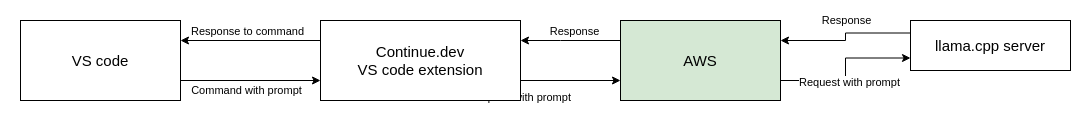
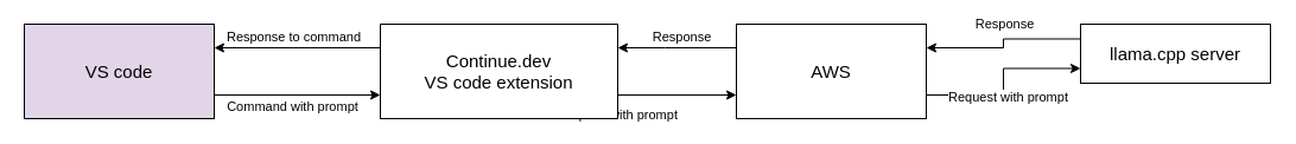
  <mxCell id="0" />
  <mxCell id="1" parent="0" />
  <mxCell id="2" style="edgeStyle=orthogonalEdgeStyle;rounded=0;orthogonalLoop=1;jettySize=auto;html=1;exitX=1;exitY=0.75;exitDx=0;exitDy=0;entryX=0;entryY=0.75;entryDx=0;entryDy=0;" parent="1" source="6" target="11" edge="1"><mxGeometry relative="1" as="geometry"><Array as="points"><mxPoint x="460" y="80" /><mxPoint x="460" y="80" /></Array></mxGeometry></mxCell>
  <mxCell id="3" value="&lt;div&gt;Request with prompt&lt;br&gt;&lt;/div&gt;" style="edgeLabel;html=1;align=center;verticalAlign=middle;resizable=0;points=[];" parent="2" vertex="1" connectable="0"><mxGeometry x="-0.508" y="3" relative="1" as="geometry"><mxPoint x="53" y="13" as="offset" /></mxGeometry></mxCell>
  <mxCell id="4" style="edgeStyle=orthogonalEdgeStyle;rounded=0;orthogonalLoop=1;jettySize=auto;html=1;exitX=0;exitY=0.25;exitDx=0;exitDy=0;entryX=1;entryY=0.25;entryDx=0;entryDy=0;" edge="1" parent="1" source="6" target="17"><mxGeometry relative="1" as="geometry" /></mxCell>
  <mxCell id="5" value="Response to command" style="edgeLabel;html=1;align=center;verticalAlign=middle;resizable=0;points=[];" vertex="1" connectable="0" parent="4"><mxGeometry x="0.061" relative="1" as="geometry"><mxPoint y="-10" as="offset" /></mxGeometry></mxCell>
  <mxCell id="6" value="&lt;div&gt;Continue.dev&lt;/div&gt;&lt;div&gt;VS code extension&lt;br&gt;&lt;/div&gt;" style="html=1;whiteSpace=wrap;fontSize=15;" parent="1" vertex="1"><mxGeometry x="320" y="20" width="200" height="80" as="geometry" /></mxCell>
  <mxCell id="7" style="edgeStyle=orthogonalEdgeStyle;rounded=0;orthogonalLoop=1;jettySize=auto;html=1;exitX=0;exitY=0.25;exitDx=0;exitDy=0;entryX=1;entryY=0.25;entryDx=0;entryDy=0;" parent="1" source="14" target="11" edge="1"><mxGeometry relative="1" as="geometry" /></mxCell>
  <mxCell id="8" value="Response" style="edgeLabel;html=1;align=center;verticalAlign=middle;resizable=0;points=[];" parent="7" vertex="1" connectable="0"><mxGeometry x="-0.04" y="4" relative="1" as="geometry"><mxPoint x="-4" y="-14" as="offset" /></mxGeometry></mxCell>
  <mxCell id="9" style="edgeStyle=orthogonalEdgeStyle;rounded=0;orthogonalLoop=1;jettySize=auto;html=1;exitX=0;exitY=0.25;exitDx=0;exitDy=0;entryX=1;entryY=0.25;entryDx=0;entryDy=0;" parent="1" source="11" target="6" edge="1"><mxGeometry relative="1" as="geometry"><Array as="points"><mxPoint x="560" y="40" /><mxPoint x="560" y="40" /></Array></mxGeometry></mxCell>
  <mxCell id="10" value="Response" style="edgeLabel;html=1;align=center;verticalAlign=middle;resizable=0;points=[];" parent="9" vertex="1" connectable="0"><mxGeometry x="0.233" relative="1" as="geometry"><mxPoint x="15" y="-10" as="offset" /></mxGeometry></mxCell>
- <mxCell id="11" value="AWS" style="html=1;whiteSpace=wrap;fontSize=15;fillColor=#d5e8d4;" parent="1" vertex="1"><mxGeometry x="620" y="20" width="160" height="80" as="geometry" /></mxCell>
+ <mxCell id="11" value="AWS" style="html=1;whiteSpace=wrap;fontSize=15;" parent="1" vertex="1"><mxGeometry x="620" y="20" width="160" height="80" as="geometry" /></mxCell>
  <mxCell id="12" style="edgeStyle=orthogonalEdgeStyle;rounded=0;orthogonalLoop=1;jettySize=auto;html=1;exitX=1;exitY=0.75;exitDx=0;exitDy=0;entryX=0;entryY=0.75;entryDx=0;entryDy=0;" parent="1" source="11" target="14" edge="1"><mxGeometry relative="1" as="geometry" /></mxCell>
  <mxCell id="13" value="Request with prompt" style="edgeLabel;html=1;align=center;verticalAlign=middle;resizable=0;points=[];" parent="12" vertex="1" connectable="0"><mxGeometry x="-0.07" y="-3" relative="1" as="geometry"><mxPoint y="7" as="offset" /></mxGeometry></mxCell>
  <mxCell id="14" value="llama.cpp server" style="html=1;whiteSpace=wrap;fontSize=15;" parent="1" vertex="1"><mxGeometry x="910" y="20" width="160" height="50" as="geometry" /></mxCell>
  <mxCell id="15" style="edgeStyle=orthogonalEdgeStyle;rounded=0;orthogonalLoop=1;jettySize=auto;html=1;exitX=1;exitY=0.75;exitDx=0;exitDy=0;entryX=0;entryY=0.75;entryDx=0;entryDy=0;" edge="1" parent="1" source="17" target="6"><mxGeometry relative="1" as="geometry" /></mxCell>
  <mxCell id="16" value="Command with prompt" style="edgeLabel;html=1;align=center;verticalAlign=middle;resizable=0;points=[];" vertex="1" connectable="0" parent="15"><mxGeometry x="-0.14" y="-2" relative="1" as="geometry"><mxPoint x="5" y="8" as="offset" /></mxGeometry></mxCell>
- <mxCell id="17" value="VS code" style="html=1;whiteSpace=wrap;fontSize=15;" vertex="1" parent="1"><mxGeometry y="20" width="160" height="80" as="geometry" x="20" /></mxCell>
+ <mxCell id="17" value="VS code" style="html=1;whiteSpace=wrap;fontSize=15;fillColor=#e1d5e7;" vertex="1" parent="1"><mxGeometry y="20" width="160" height="80" as="geometry" x="20" /></mxCell>
